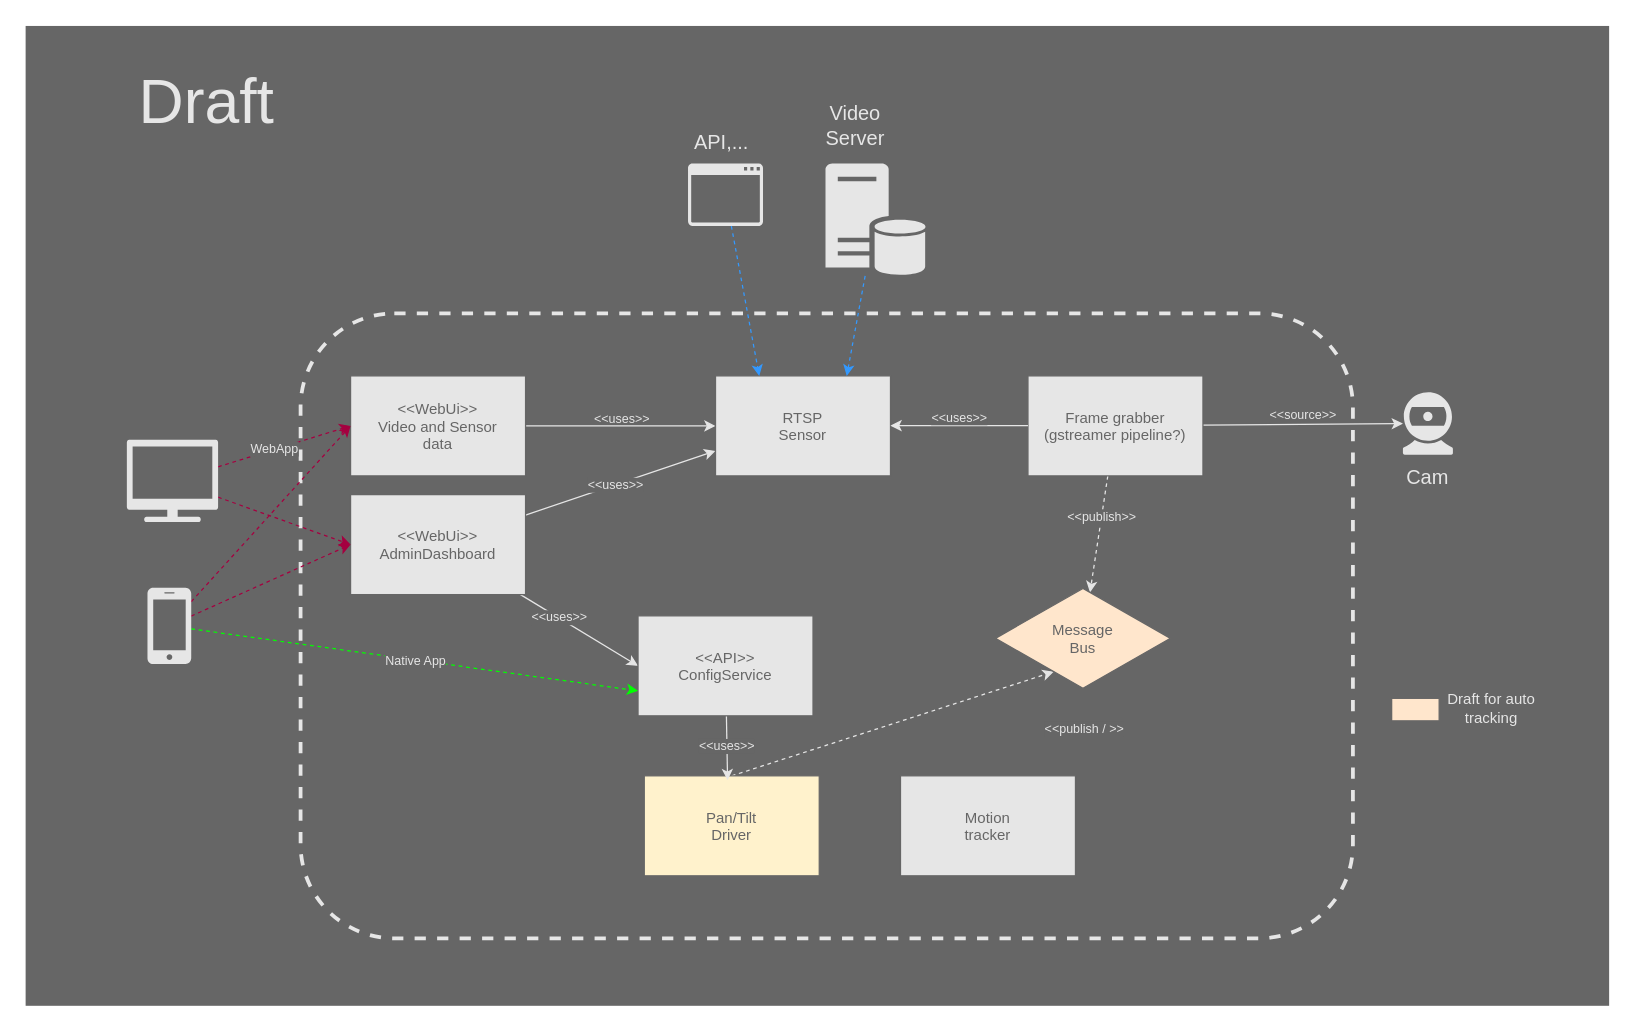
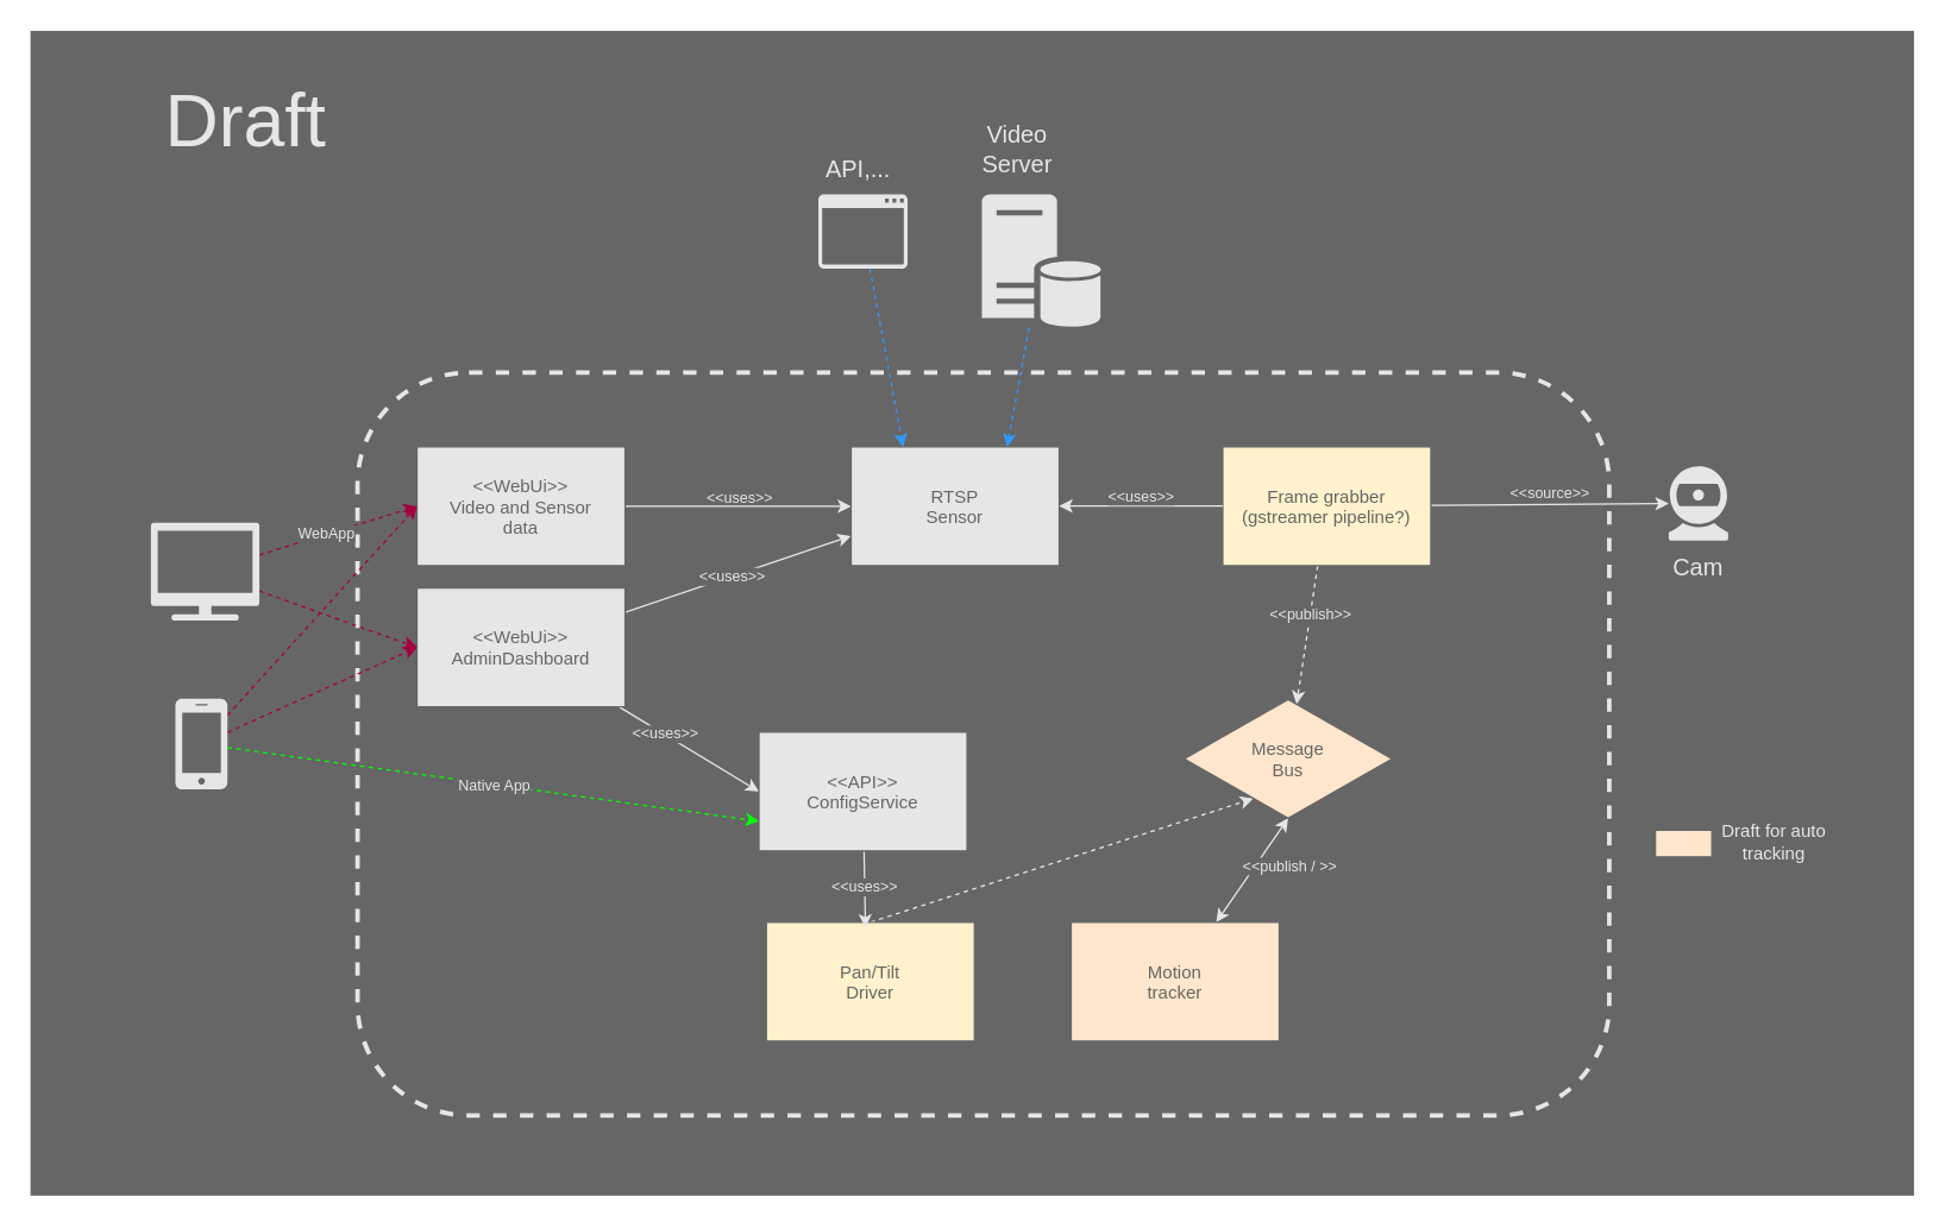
  <mxCell id="0" />
  <mxCell id="1" parent="0" />
  <mxCell id="2" value="" style="rounded=0;whiteSpace=wrap;html=1;dashed=1;strokeWidth=3;fontColor=#666666;fillColor=#666666;strokeColor=none;" parent="1" vertex="1"><mxGeometry y="20" width="1267" height="784" as="geometry" x="20" /></mxCell>
  <mxCell id="3" value="" style="rounded=1;whiteSpace=wrap;html=1;fontColor=#666666;fillColor=none;dashed=1;perimeterSpacing=3;strokeWidth=3;strokeColor=#E6E6E6;" parent="1" vertex="1"><mxGeometry x="240" y="250" width="842" height="500" as="geometry" /></mxCell>
  <mxCell id="4" style="edgeStyle=none;rounded=0;jumpSize=6;orthogonalLoop=1;jettySize=auto;html=1;entryX=0;entryY=0.5;entryDx=0;entryDy=0;sourcePerimeterSpacing=0;endSize=6;targetPerimeterSpacing=0;strokeWidth=1;fontColor=#666666;strokeColor=#E6E6E6;" parent="1" source="6" target="12" edge="1"><mxGeometry relative="1" as="geometry" /></mxCell>
  <mxCell id="5" value="&amp;lt;&amp;lt;uses&amp;gt;&amp;gt;" style="edgeLabel;html=1;align=center;verticalAlign=middle;resizable=0;points=[];fontSize=10;labelBackgroundColor=none;fontColor=#E6E6E6;" parent="4" vertex="1" connectable="0"><mxGeometry x="-0.296" y="-1" relative="1" as="geometry"><mxPoint x="22" y="-8" as="offset" /></mxGeometry></mxCell>
  <mxCell id="6" value="&lt;&lt;WebUi&gt;&gt;&#10;Video and Sensor&#10;data" style="fontStyle=0;strokeColor=#666666;fillColor=#E6E6E6;fontColor=#666666;" parent="1" vertex="1"><mxGeometry x="280" y="300" width="140" height="80" as="geometry" /></mxCell>
  <mxCell id="7" style="edgeStyle=none;rounded=0;jumpSize=6;orthogonalLoop=1;jettySize=auto;html=1;entryX=0;entryY=0.5;entryDx=0;entryDy=0;sourcePerimeterSpacing=0;endSize=6;targetPerimeterSpacing=0;strokeWidth=1;fontColor=#666666;strokeColor=#E6E6E6;" parent="1" source="11" target="25" edge="1"><mxGeometry relative="1" as="geometry" /></mxCell>
  <mxCell id="8" value="&amp;lt;&amp;lt;uses&amp;gt;&amp;gt;" style="edgeLabel;html=1;align=center;verticalAlign=middle;resizable=0;points=[];fontSize=10;labelBackgroundColor=#666666;fontColor=#E6E6E6;" parent="7" vertex="1" connectable="0"><mxGeometry x="-0.372" y="1" relative="1" as="geometry"><mxPoint as="offset" /></mxGeometry></mxCell>
  <mxCell id="9" style="edgeStyle=none;rounded=0;jumpSize=6;orthogonalLoop=1;jettySize=auto;html=1;sourcePerimeterSpacing=0;endSize=6;targetPerimeterSpacing=0;strokeWidth=1;fontColor=#666666;entryX=0;entryY=0.75;entryDx=0;entryDy=0;strokeColor=#E6E6E6;" parent="1" source="11" target="12" edge="1"><mxGeometry relative="1" as="geometry" /></mxCell>
  <mxCell id="10" value="&amp;lt;&amp;lt;uses&amp;gt;&amp;gt;" style="edgeLabel;html=1;align=center;verticalAlign=middle;resizable=0;points=[];fontSize=10;fontColor=#E6E6E6;labelBackgroundColor=#666666;" parent="9" vertex="1" connectable="0"><mxGeometry x="-0.205" relative="1" as="geometry"><mxPoint x="10.81" y="-4.02" as="offset" /></mxGeometry></mxCell>
  <mxCell id="11" value="&lt;&lt;WebUi&gt;&gt;&#10;AdminDashboard" style="fontStyle=0;strokeColor=#666666;fillColor=#E6E6E6;fontColor=#666666;" parent="1" vertex="1"><mxGeometry x="280" y="395" width="140" height="80" as="geometry" /></mxCell>
  <mxCell id="12" value="RTSP&#10;Sensor" style="fontStyle=0;strokeColor=#666666;fillColor=#E6E6E6;fontColor=#666666;" parent="1" vertex="1"><mxGeometry x="572" y="300" width="140" height="80" as="geometry" /></mxCell>
- <mxCell id="14" value="Motion&#10;tracker" style="fontStyle=0;strokeColor=#666666;fontColor=#666666;fillColor=#e6e6e6;" parent="1" vertex="1"><mxGeometry x="720" y="620" width="140" height="80" as="geometry" /></mxCell>
+ <mxCell id="13" style="edgeStyle=none;rounded=0;orthogonalLoop=1;jettySize=auto;html=1;entryX=0.5;entryY=1;entryDx=0;entryDy=0;fontColor=#666666;startArrow=classic;startFill=1;strokeColor=#E6E6E6;" parent="1" source="14" target="22" edge="1"><mxGeometry relative="1" as="geometry" /></mxCell>
+ <mxCell id="14" value="Motion&#10;tracker" style="fontStyle=0;strokeColor=#666666;fontColor=#666666;fillColor=#FFE6CC;" parent="1" vertex="1"><mxGeometry x="720" y="620" width="140" height="80" as="geometry" /></mxCell>
  <mxCell id="15" style="rounded=0;orthogonalLoop=1;jettySize=auto;html=1;fontColor=#666666;dashed=1;strokeWidth=1;sourcePerimeterSpacing=0;targetPerimeterSpacing=0;endSize=6;jumpSize=6;strokeColor=#E6E6E6;" parent="1" source="19" target="22" edge="1"><mxGeometry relative="1" as="geometry" /></mxCell>
  <mxCell id="16" style="edgeStyle=none;rounded=0;orthogonalLoop=1;jettySize=auto;html=1;fontSize=18;strokeColor=#E6E6E6;" parent="1" source="19" target="42" edge="1"><mxGeometry relative="1" as="geometry" /></mxCell>
  <mxCell id="17" value="&amp;lt;&amp;lt;source&amp;gt;&amp;gt;" style="edgeLabel;html=1;align=center;verticalAlign=middle;resizable=0;points=[];fontSize=10;fontColor=#E6E6E6;labelBackgroundColor=#666666;" parent="16" vertex="1" connectable="0"><mxGeometry x="-0.183" y="-2" relative="1" as="geometry"><mxPoint x="14.1" y="-10.91" as="offset" /></mxGeometry></mxCell>
  <mxCell id="18" value="&amp;lt;&amp;lt;publish&amp;gt;&amp;gt;" style="edgeLabel;html=1;align=center;verticalAlign=middle;resizable=0;points=[];fontSize=10;fontColor=#E6E6E6;labelBackgroundColor=#666666;" parent="16" vertex="1" connectable="0"><mxGeometry x="-0.183" y="-2" relative="1" as="geometry"><mxPoint x="-146.53" y="72.08" as="offset" /></mxGeometry></mxCell>
- <mxCell id="19" value="Frame grabber&#10;(gstreamer pipeline?)" style="fontStyle=0;strokeColor=#666666;fillColor=#E6E6E6;fontColor=#666666;" parent="1" vertex="1"><mxGeometry x="822" y="300" width="140" height="80" as="geometry" /></mxCell>
+ <mxCell id="19" value="Frame grabber&#10;(gstreamer pipeline?)" style="fontStyle=0;strokeColor=#666666;fillColor=#fff2cc;fontColor=#666666;" parent="1" vertex="1"><mxGeometry x="822" y="300" width="140" height="80" as="geometry" /></mxCell>
  <mxCell id="20" style="edgeStyle=none;rounded=0;orthogonalLoop=1;jettySize=auto;html=1;exitX=0.5;exitY=0;exitDx=0;exitDy=0;entryX=0.25;entryY=1;entryDx=0;entryDy=0;fontColor=#666666;dashed=1;strokeColor=#E6E6E6;" parent="1" source="21" target="22" edge="1"><mxGeometry relative="1" as="geometry" /></mxCell>
  <mxCell id="21" value="Pan/Tilt&#10;Driver" style="fontStyle=0;strokeColor=#666666;fillColor=#fff2cc;fontColor=#666666;" parent="1" vertex="1"><mxGeometry x="515" y="620" width="140" height="80" as="geometry" /></mxCell>
  <mxCell id="22" value="Message&#10;Bus" style="rhombus;fontStyle=0;strokeColor=#666666;fontColor=#666666;fillColor=#FFE6CC;" parent="1" vertex="1"><mxGeometry x="796" y="470" width="140" height="80" as="geometry" /></mxCell>
  <mxCell id="23" style="edgeStyle=none;rounded=0;jumpSize=6;orthogonalLoop=1;jettySize=auto;html=1;entryX=0.476;entryY=0.044;entryDx=0;entryDy=0;sourcePerimeterSpacing=0;endSize=6;targetPerimeterSpacing=0;strokeWidth=1;fontColor=#666666;entryPerimeter=0;strokeColor=#E6E6E6;" parent="1" source="25" target="21" edge="1"><mxGeometry relative="1" as="geometry" /></mxCell>
  <mxCell id="24" value="&amp;lt;&amp;lt;uses&amp;gt;&amp;gt;" style="edgeLabel;html=1;align=center;verticalAlign=middle;resizable=0;points=[];fontSize=10;fontColor=#E6E6E6;labelBackgroundColor=#666666;" parent="23" vertex="1" connectable="0"><mxGeometry x="0.419" y="-1" relative="1" as="geometry"><mxPoint x="-0.37" y="-13.16" as="offset" /></mxGeometry></mxCell>
  <mxCell id="25" value="&lt;&lt;API&gt;&gt;&#10;ConfigService" style="fontStyle=0;strokeColor=#666666;fillColor=#E6E6E6;fontColor=#666666;" parent="1" vertex="1"><mxGeometry x="510" y="492" width="140" height="80" as="geometry" /></mxCell>
  <mxCell id="26" style="edgeStyle=none;rounded=0;jumpSize=6;orthogonalLoop=1;jettySize=auto;html=1;sourcePerimeterSpacing=0;endSize=6;targetPerimeterSpacing=0;strokeWidth=1;fontColor=#666666;entryX=0.75;entryY=0;entryDx=0;entryDy=0;fillColor=#d80073;dashed=1;strokeColor=#3399FF;" parent="1" source="27" target="12" edge="1"><mxGeometry relative="1" as="geometry" /></mxCell>
  <mxCell id="27" value="" style="shadow=0;dashed=0;html=1;strokeColor=none;labelPosition=center;verticalLabelPosition=bottom;verticalAlign=top;outlineConnect=0;align=center;shape=mxgraph.office.databases.database_server;fontColor=#666666;fillColor=#E6E6E6;" parent="1" vertex="1"><mxGeometry x="660" y="130" width="80" height="90" as="geometry" /></mxCell>
  <mxCell id="28" style="edgeStyle=none;rounded=0;jumpSize=6;orthogonalLoop=1;jettySize=auto;html=1;entryX=0;entryY=0.5;entryDx=0;entryDy=0;sourcePerimeterSpacing=0;endSize=6;targetPerimeterSpacing=0;strokeWidth=1;fontColor=#666666;fillColor=#d80073;strokeColor=#A50040;dashed=1;" parent="1" source="32" target="6" edge="1"><mxGeometry relative="1" as="geometry" /></mxCell>
  <mxCell id="29" style="edgeStyle=none;rounded=0;jumpSize=6;orthogonalLoop=1;jettySize=auto;html=1;entryX=0;entryY=0.5;entryDx=0;entryDy=0;sourcePerimeterSpacing=0;endSize=6;targetPerimeterSpacing=0;strokeWidth=1;fontColor=#666666;fillColor=#d80073;strokeColor=#A50040;dashed=1;" parent="1" source="32" target="11" edge="1"><mxGeometry relative="1" as="geometry" /></mxCell>
  <mxCell id="30" style="edgeStyle=none;rounded=0;orthogonalLoop=1;jettySize=auto;html=1;entryX=0;entryY=0.75;entryDx=0;entryDy=0;fontSize=18;strokeColor=#00FF00;dashed=1;" parent="1" source="32" target="25" edge="1"><mxGeometry relative="1" as="geometry" /></mxCell>
  <mxCell id="31" value="Native App" style="edgeLabel;html=1;align=center;verticalAlign=middle;resizable=0;points=[];fontSize=10;labelBackgroundColor=#666666;rotation=0;fontColor=#E6E6E6;" parent="30" vertex="1" connectable="0"><mxGeometry x="0.07" y="-1" relative="1" as="geometry"><mxPoint x="-12.24" y="-2.88" as="offset" /></mxGeometry></mxCell>
  <mxCell id="32" value="" style="pointerEvents=1;shadow=0;dashed=0;html=1;strokeColor=none;labelPosition=center;verticalLabelPosition=bottom;verticalAlign=top;outlineConnect=0;align=center;shape=mxgraph.office.devices.cell_phone_iphone_proportional;fontColor=#666666;fillColor=#E6E6E6;" parent="1" vertex="1"><mxGeometry x="117.5" y="469.5" width="35" height="61" as="geometry" /></mxCell>
  <mxCell id="33" style="edgeStyle=none;rounded=0;jumpSize=6;orthogonalLoop=1;jettySize=auto;html=1;sourcePerimeterSpacing=0;endSize=6;targetPerimeterSpacing=0;strokeWidth=1;fontColor=#666666;entryX=0;entryY=0.5;entryDx=0;entryDy=0;fillColor=#d80073;strokeColor=#A50040;dashed=1;" parent="1" source="36" target="6" edge="1"><mxGeometry relative="1" as="geometry"><mxPoint x="-80" y="460" as="targetPoint" /></mxGeometry></mxCell>
  <mxCell id="34" value="WebApp" style="edgeLabel;html=1;align=center;verticalAlign=middle;resizable=0;points=[];fontSize=10;labelBackgroundColor=#666666;rotation=0;fontColor=#E6E6E6;" parent="33" vertex="1" connectable="0"><mxGeometry x="-0.348" y="2" relative="1" as="geometry"><mxPoint x="11.01" y="-3.14" as="offset" /></mxGeometry></mxCell>
  <mxCell id="35" style="edgeStyle=none;rounded=0;jumpSize=6;orthogonalLoop=1;jettySize=auto;html=1;entryX=0;entryY=0.5;entryDx=0;entryDy=0;sourcePerimeterSpacing=0;endSize=6;targetPerimeterSpacing=0;strokeWidth=1;fontColor=#666666;fillColor=#d80073;strokeColor=#A50040;dashed=1;" parent="1" source="36" target="11" edge="1"><mxGeometry relative="1" as="geometry" /></mxCell>
  <mxCell id="36" value="" style="pointerEvents=1;shadow=0;dashed=0;html=1;strokeColor=none;labelPosition=center;verticalLabelPosition=bottom;verticalAlign=top;outlineConnect=0;align=center;shape=mxgraph.office.devices.tv;fontColor=#666666;fillColor=#E6E6E6;" parent="1" vertex="1"><mxGeometry x="101" y="351" width="73" height="66" as="geometry" /></mxCell>
  <mxCell id="37" value="Draft" style="text;html=1;strokeColor=none;fillColor=none;align=center;verticalAlign=middle;whiteSpace=wrap;rounded=0;fontSize=50;fontColor=#E6E6E6;" parent="1" vertex="1"><mxGeometry x="145" y="70" width="40" height="20" as="geometry" /></mxCell>
  <mxCell id="38" value="Video&lt;br style=&quot;font-size: 16px;&quot;&gt;Server" style="text;html=1;strokeColor=none;fillColor=none;align=center;verticalAlign=middle;whiteSpace=wrap;rounded=0;fontSize=16;fontColor=#E6E6E6;" parent="1" vertex="1"><mxGeometry x="664" y="90" width="40" height="20" as="geometry" /></mxCell>
  <mxCell id="39" style="rounded=0;orthogonalLoop=1;jettySize=auto;html=1;entryX=0.25;entryY=0;entryDx=0;entryDy=0;fontSize=18;fillColor=#d80073;dashed=1;strokeColor=#3399FF;" parent="1" source="40" target="12" edge="1"><mxGeometry relative="1" as="geometry" /></mxCell>
  <mxCell id="40" value="" style="pointerEvents=1;shadow=0;dashed=0;html=1;strokeColor=none;labelPosition=center;verticalLabelPosition=bottom;verticalAlign=top;outlineConnect=0;align=center;shape=mxgraph.office.concepts.application_generic;fontSize=18;fillColor=#E6E6E6;" parent="1" vertex="1"><mxGeometry x="550" y="130" width="60" height="50" as="geometry" /></mxCell>
  <mxCell id="41" value="API,..." style="text;html=1;strokeColor=none;fillColor=none;align=center;verticalAlign=middle;whiteSpace=wrap;rounded=0;fontSize=16;fontColor=#E6E6E6;" parent="1" vertex="1"><mxGeometry x="557" y="103" width="40" height="20" as="geometry" /></mxCell>
  <mxCell id="42" value="" style="pointerEvents=1;shadow=0;dashed=0;html=1;strokeColor=none;labelPosition=center;verticalLabelPosition=bottom;verticalAlign=top;outlineConnect=0;align=center;shape=mxgraph.office.devices.webcam;fontSize=18;fillColor=#E6E6E6;" parent="1" vertex="1"><mxGeometry x="1122" y="313" width="40" height="50" as="geometry" /></mxCell>
  <mxCell id="43" value="Cam" style="text;html=1;strokeColor=none;fillColor=none;align=center;verticalAlign=middle;whiteSpace=wrap;rounded=0;fontSize=16;fontColor=#E6E6E6;" parent="1" vertex="1"><mxGeometry x="1122" y="371" width="40" height="20" as="geometry" /></mxCell>
  <mxCell id="44" style="edgeStyle=none;rounded=0;orthogonalLoop=1;jettySize=auto;html=1;fontSize=18;strokeColor=#E6E6E6;" parent="1" edge="1"><mxGeometry relative="1" as="geometry"><mxPoint x="822" y="339.8" as="sourcePoint" /><mxPoint x="712" y="339.8" as="targetPoint" /></mxGeometry></mxCell>
  <mxCell id="45" value="&amp;lt;&amp;lt;uses&amp;gt;&amp;gt;" style="edgeLabel;html=1;align=center;verticalAlign=middle;resizable=0;points=[];fontSize=10;labelBackgroundColor=#666666;fontColor=#E6E6E6;" parent="44" vertex="1" connectable="0"><mxGeometry x="0.176" relative="1" as="geometry"><mxPoint x="9.8" y="-7.8" as="offset" /></mxGeometry></mxCell>
  <mxCell id="46" value="" style="fontStyle=0;strokeColor=#666666;fontColor=#666666;fillColor=#FFE6CC;" parent="1" vertex="1"><mxGeometry x="1113" y="558" width="38" height="18" as="geometry" /></mxCell>
  <mxCell id="47" value="Draft for auto tracking" style="text;html=1;strokeColor=none;fillColor=none;align=center;verticalAlign=middle;whiteSpace=wrap;rounded=0;fontSize=12;fontColor=#E6E6E6;" parent="1" vertex="1"><mxGeometry x="1144" y="556" width="98" height="20" as="geometry" /></mxCell>
  <mxCell id="48" value="&amp;lt;&amp;lt;publish / &amp;gt;&amp;gt;" style="edgeLabel;html=1;align=center;verticalAlign=middle;resizable=0;points=[];fontSize=10;fontColor=#E6E6E6;labelBackgroundColor=#666666;" parent="1" vertex="1" connectable="0"><mxGeometry x="866.001" y="581.996" as="geometry" /></mxCell>
